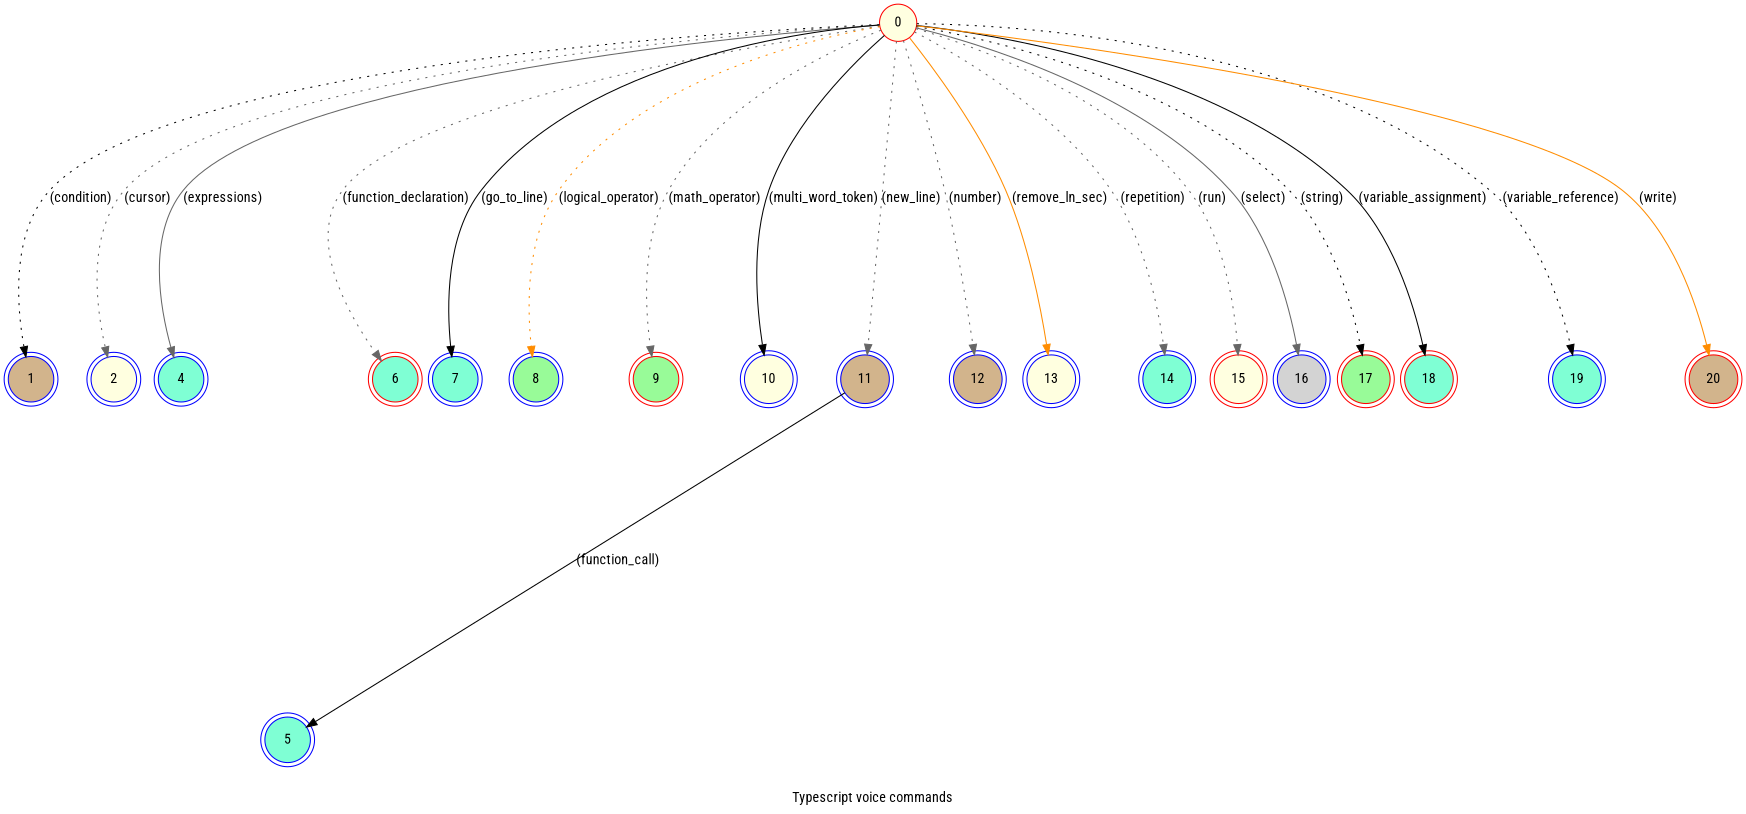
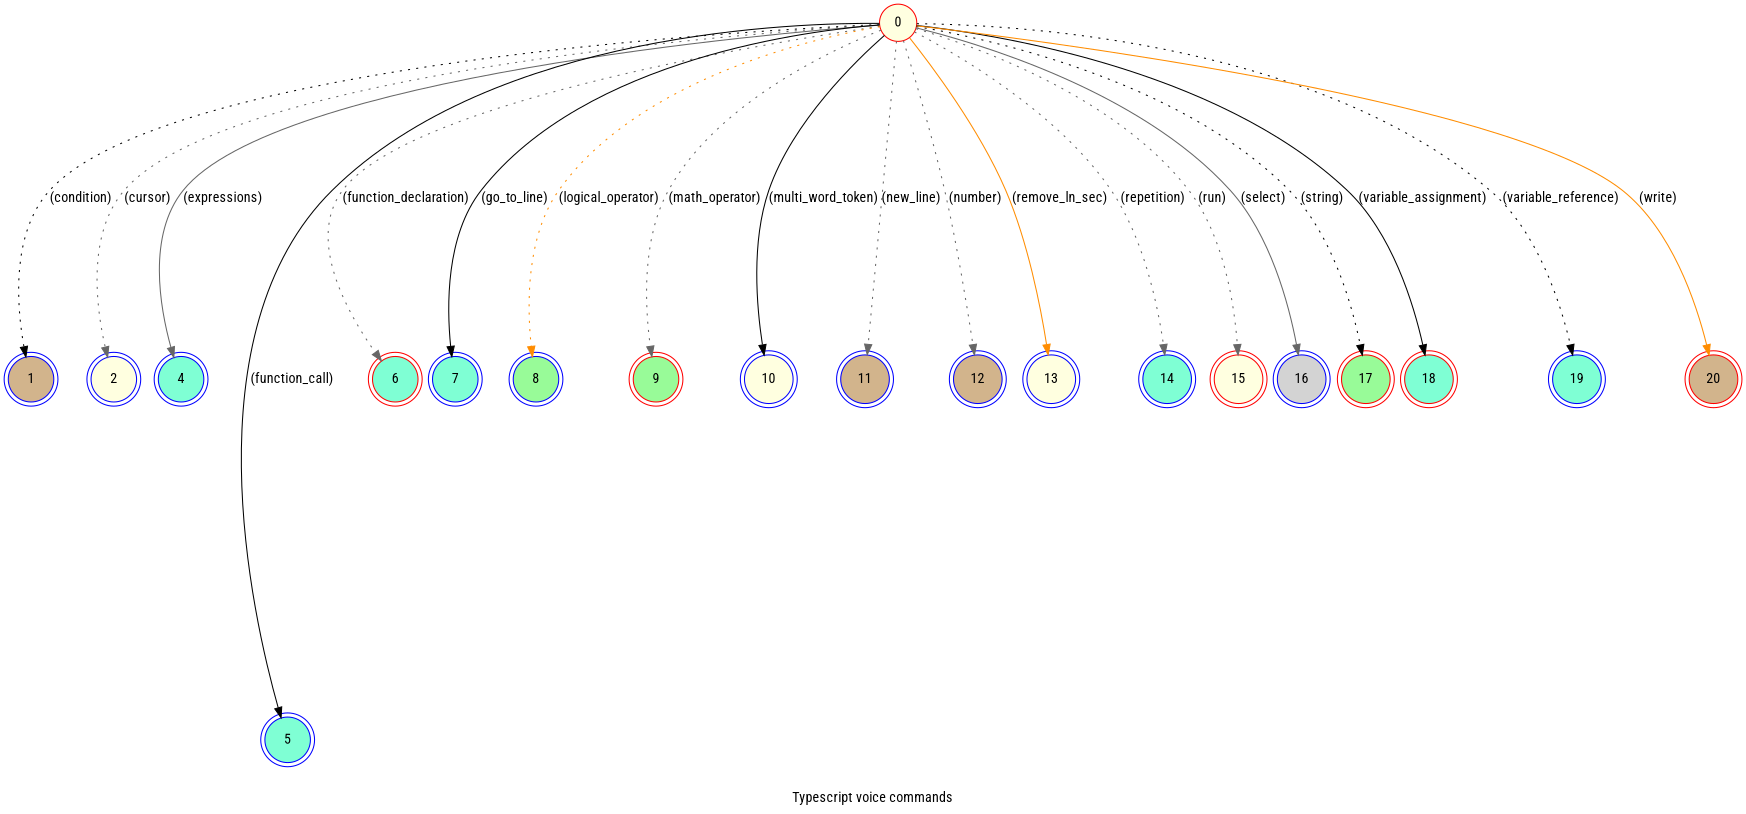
  digraph {
    desc="Collection of voice commands of the typescript language"
    fontname="Roboto Condensed"
    label="Typescript voice commands"
    lang="en-US"
    langName=English
    nodesep=0.2
    rankdir=TB
    ranksep=4
    title="Typescript voice commands"
    node [color=blue fillcolor=aquamarine fontname="Roboto Condensed" shape=doublecircle style=filled]
    edge [color=gray40 fontname="Roboto Condensed" style=dotted]
    0 [color=red fillcolor=lightyellow shape=circle]
    1 [fillcolor=tan]
    2 [fillcolor=lightyellow]
    4
    5
    6 [color=red]
    7
    8 [fillcolor=palegreen]
    9 [color=red fillcolor=palegreen]
    10 [fillcolor=lightyellow]
    11 [fillcolor=tan]
    12 [fillcolor=tan]
    13 [fillcolor=lightyellow]
    14
    15 [color=red fillcolor=lightyellow]
    16 [fillcolor=lightgrey]
    17 [color=red fillcolor=palegreen]
    18 [color=red]
    19
    20 [color=red fillcolor=tan]
    0 -> 1 [color=black label="(condition)"]
    0 -> 2 [label="(cursor)"]
    0 -> 4 [label="(expressions)" style=solid]
-   11 -> 5 [color=black label="(function_call)" style=solid]
+   0 -> 5 [color=black label="(function_call)" style=solid]
    0 -> 6 [label="(function_declaration)"]
    0 -> 7 [color=black label="(go_to_line)" style=solid]
    0 -> 8 [color=darkorange label="(logical_operator)"]
    0 -> 9 [label="(math_operator)"]
    0 -> 10 [color=black label="(multi_word_token)" style=solid]
    0 -> 11 [label="(new_line)"]
    0 -> 12 [label="(number)"]
    0 -> 13 [color=darkorange label="(remove_ln_sec)" style=solid]
    0 -> 14 [label="(repetition)"]
    0 -> 15 [label="(run)"]
    0 -> 16 [label="(select)" style=solid]
    0 -> 17 [color=black label="(string)"]
    0 -> 18 [color=black label="(variable_assignment)" style=solid]
    0 -> 19 [color=black label="(variable_reference)"]
    0 -> 20 [color=darkorange label="(write)" style=solid]
  }
